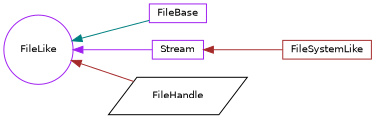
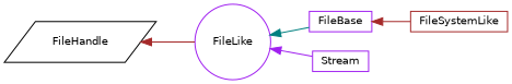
  digraph {
    rankdir=LR
    node [color=purple fillcolor=white fontname=Helvetica fontsize=10 shape=box style=filled]
    edge [color=brown dir=back fontname=Helvetica fontsize=10 labelfontname=Helvetica labelfontsize=10 style=solid]
    n1 [height=0.2 label=FileBase width=0.4]
    n2 [color=brown height=0.2 label=FileSystemLike width=0.4]
    n3 [height=0.2 label=FileLike shape=circle width=0.4]
    n4 [height=0.2 label=Stream width=0.4]
    n5 [color=black height=0.2 label=FileHandle shape=parallelogram width=0.4]
-   n4 -> n2
+   n1 -> n2
    n3 -> n1 [color=teal]
    n3 -> n4 [color=purple]
-   n3 -> n5
+   n5 -> n3
  }
